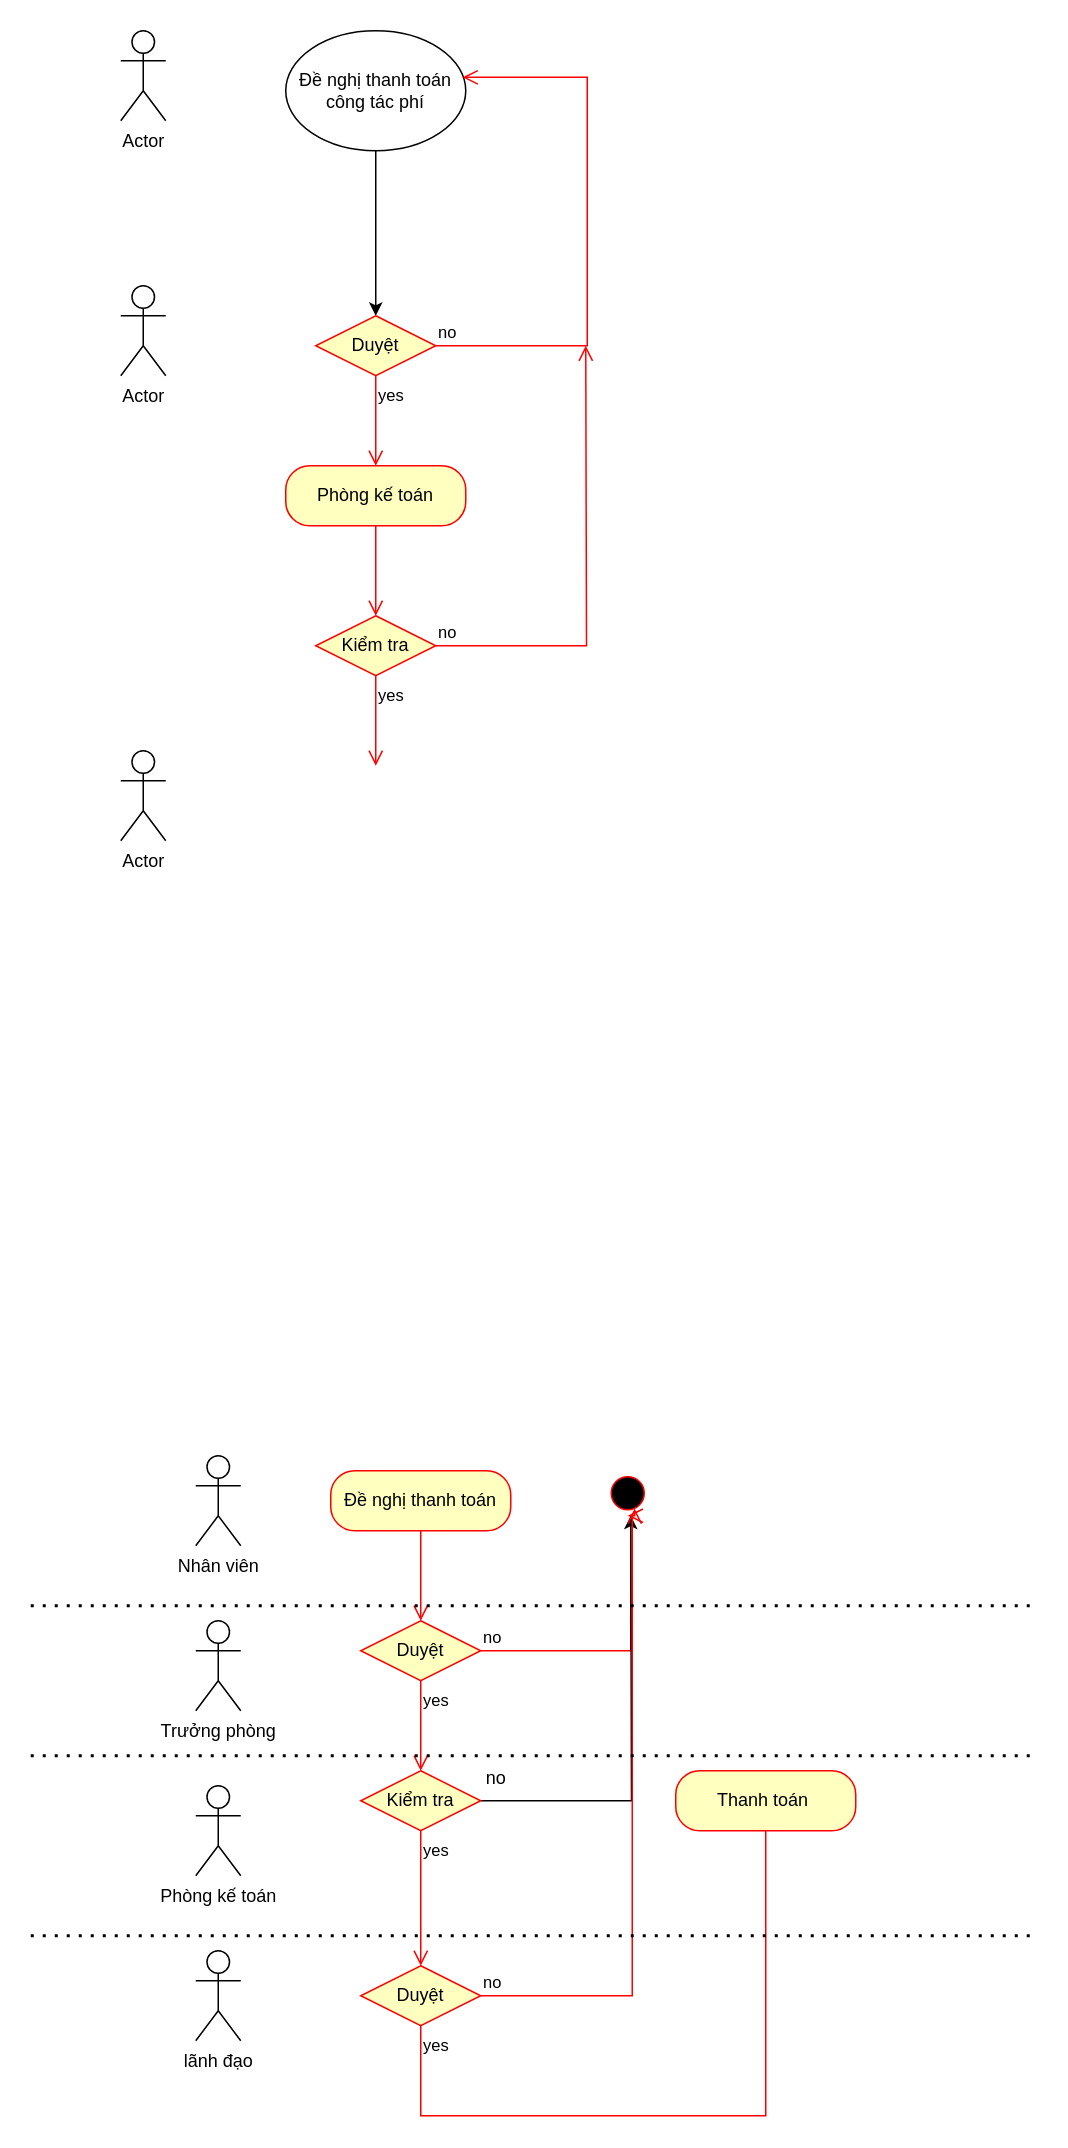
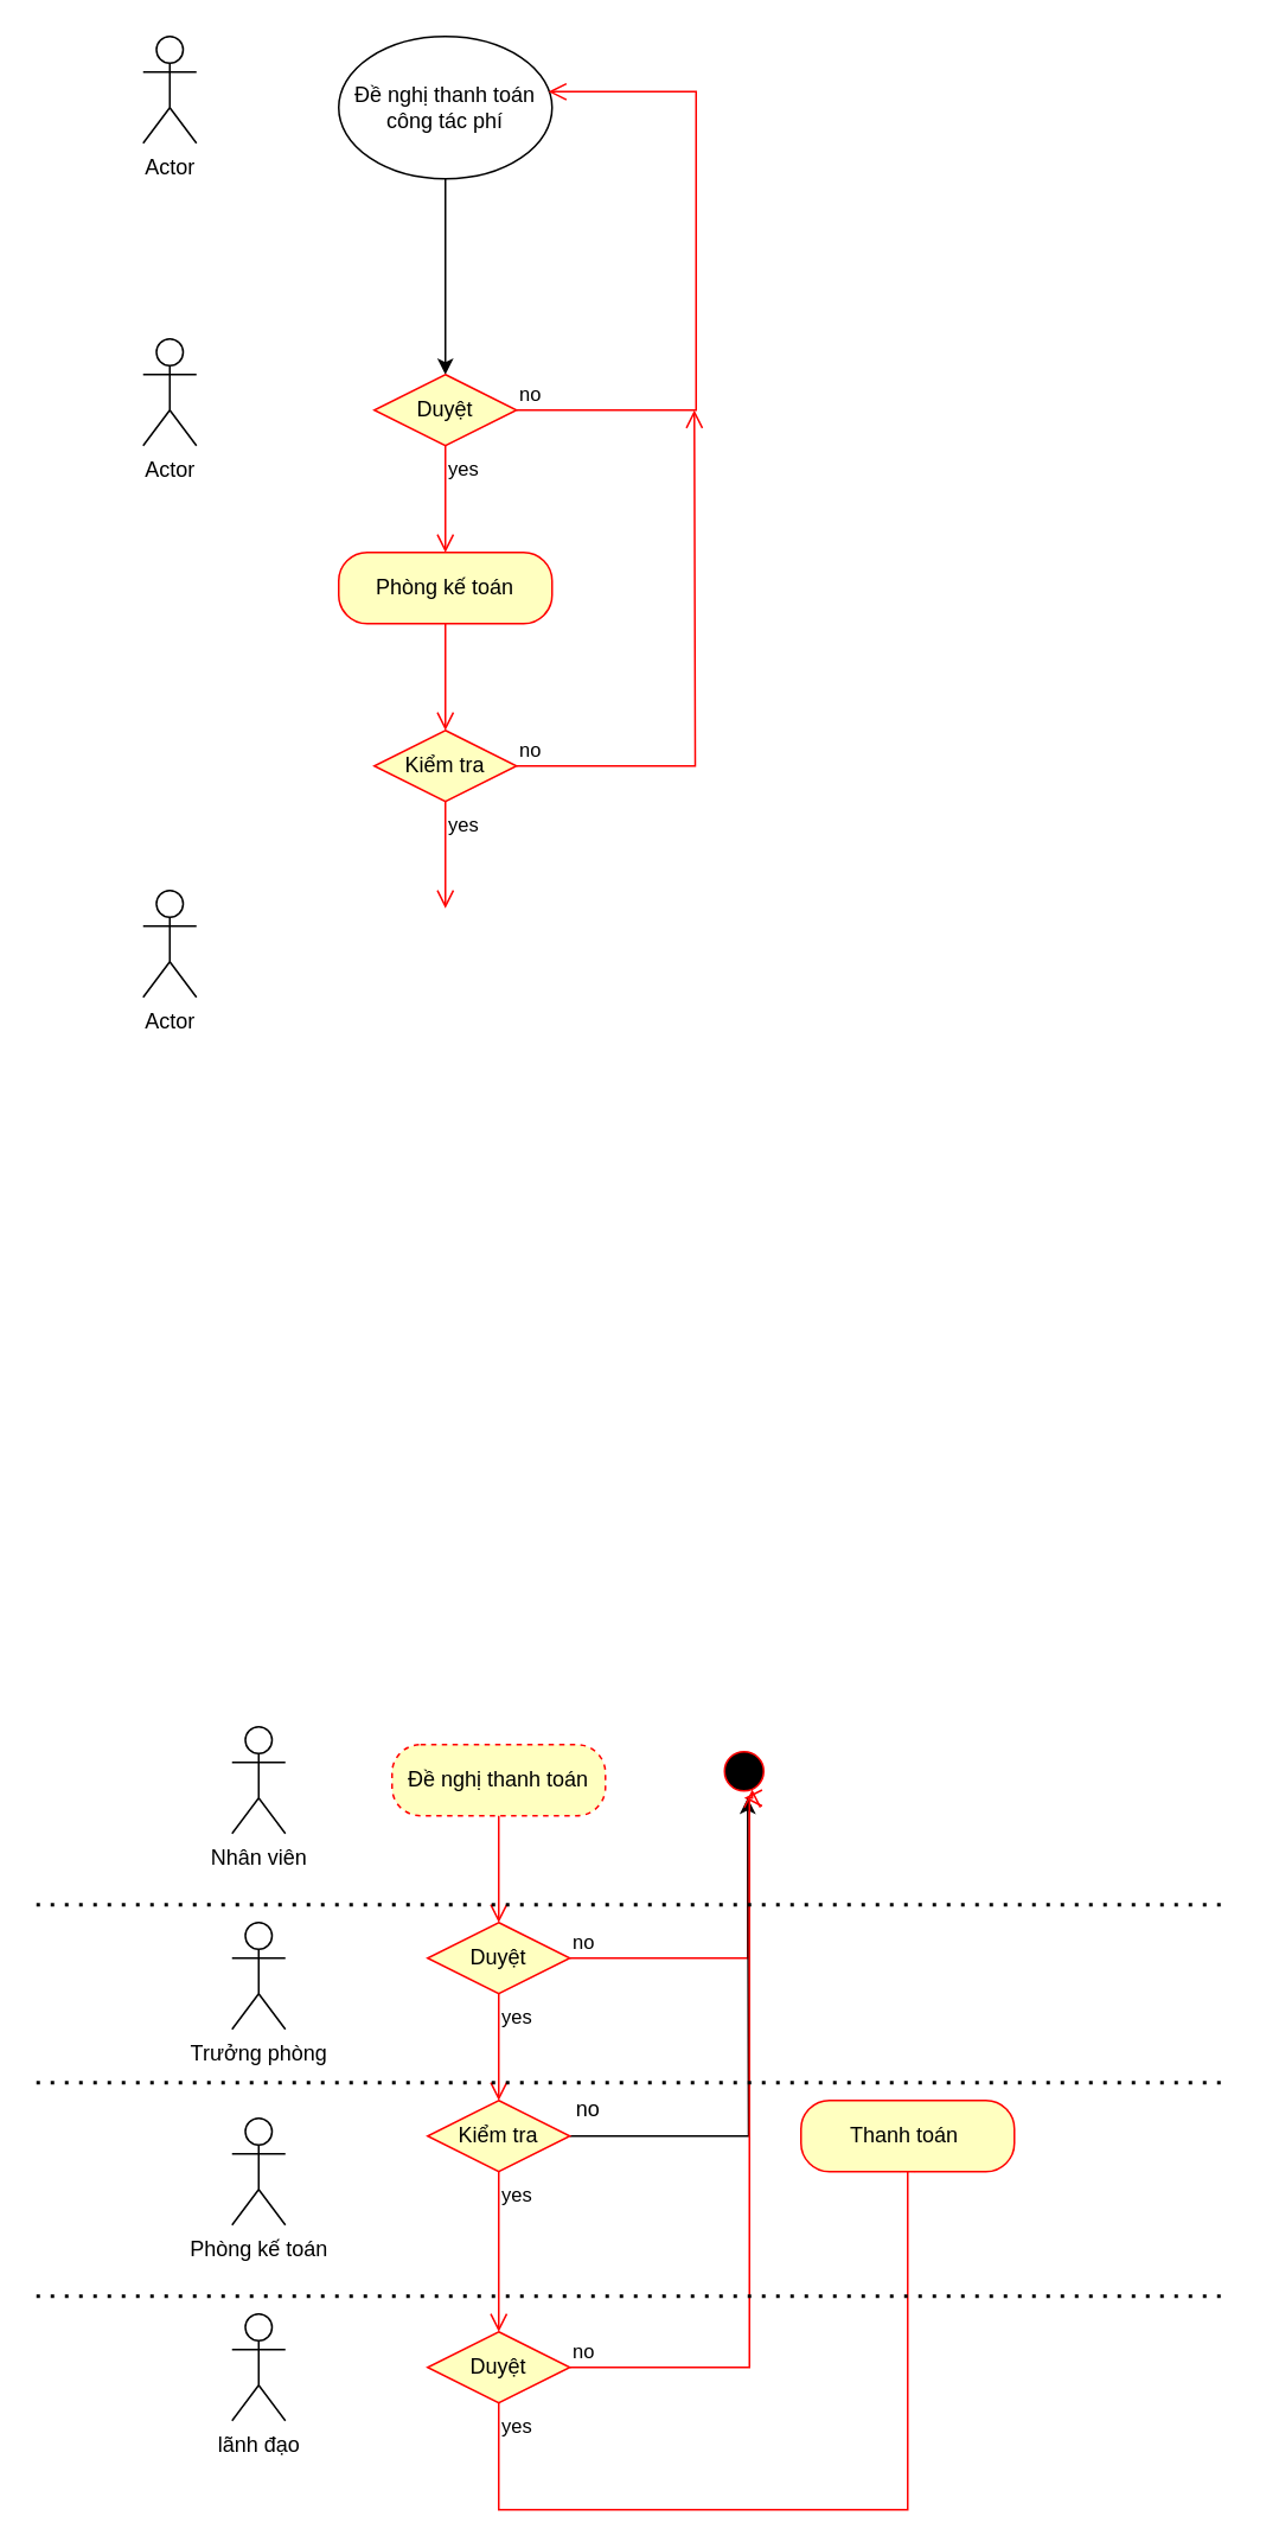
  <mxCell id="0" />
  <mxCell id="1" parent="0" />
  <mxCell id="2" value="Actor" style="shape=umlActor;verticalLabelPosition=bottom;verticalAlign=top;html=1;outlineConnect=0;" vertex="1" parent="1"><mxGeometry x="80" y="20" width="30" height="60" as="geometry" /></mxCell>
  <mxCell id="3" value="Actor" style="shape=umlActor;verticalLabelPosition=bottom;verticalAlign=top;html=1;outlineConnect=0;" vertex="1" parent="1"><mxGeometry x="80" y="190" width="30" height="60" as="geometry" /></mxCell>
  <mxCell id="4" style="edgeStyle=orthogonalEdgeStyle;rounded=0;orthogonalLoop=1;jettySize=auto;html=1;exitX=0.5;exitY=1;exitDx=0;exitDy=0;entryX=0.5;entryY=0;entryDx=0;entryDy=0;" edge="1" parent="1" source="5" target="6"><mxGeometry relative="1" as="geometry" /></mxCell>
  <mxCell id="5" value="Đề nghị thanh toán công tác phí" style="ellipse;whiteSpace=wrap;html=1;" vertex="1" parent="1"><mxGeometry x="190" y="20" width="120" height="80" as="geometry" /></mxCell>
  <mxCell id="6" value="Duyệt" style="rhombus;whiteSpace=wrap;html=1;fontColor=#000000;fillColor=#ffffc0;strokeColor=#ff0000;" vertex="1" parent="1"><mxGeometry x="210" y="210" width="80" height="40" as="geometry" /></mxCell>
  <mxCell id="7" value="no" style="edgeStyle=orthogonalEdgeStyle;html=1;align=left;verticalAlign=bottom;endArrow=open;endSize=8;strokeColor=#ff0000;rounded=0;entryX=0.983;entryY=0.388;entryDx=0;entryDy=0;entryPerimeter=0;" edge="1" source="6" parent="1" target="5"><mxGeometry x="-1" relative="1" as="geometry"><mxPoint x="390" y="40" as="targetPoint" /><Array as="points"><mxPoint x="391" y="230" /><mxPoint x="391" y="51" /></Array></mxGeometry></mxCell>
  <mxCell id="8" value="yes" style="edgeStyle=orthogonalEdgeStyle;html=1;align=left;verticalAlign=top;endArrow=open;endSize=8;strokeColor=#ff0000;rounded=0;" edge="1" source="6" parent="1"><mxGeometry x="-1" relative="1" as="geometry"><mxPoint x="250" y="310" as="targetPoint" /></mxGeometry></mxCell>
  <mxCell id="9" value="Kiểm tra" style="rhombus;whiteSpace=wrap;html=1;fontColor=#000000;fillColor=#ffffc0;strokeColor=#ff0000;" vertex="1" parent="1"><mxGeometry x="210" y="410" width="80" height="40" as="geometry" /></mxCell>
  <mxCell id="10" value="no" style="edgeStyle=orthogonalEdgeStyle;html=1;align=left;verticalAlign=bottom;endArrow=open;endSize=8;strokeColor=#ff0000;rounded=0;" edge="1" source="9" parent="1"><mxGeometry x="-1" relative="1" as="geometry"><mxPoint x="390" y="230" as="targetPoint" /></mxGeometry></mxCell>
  <mxCell id="11" value="yes" style="edgeStyle=orthogonalEdgeStyle;html=1;align=left;verticalAlign=top;endArrow=open;endSize=8;strokeColor=#ff0000;rounded=0;" edge="1" source="9" parent="1"><mxGeometry x="-1" relative="1" as="geometry"><mxPoint x="250" y="510" as="targetPoint" /></mxGeometry></mxCell>
  <mxCell id="12" value="Actor" style="shape=umlActor;verticalLabelPosition=bottom;verticalAlign=top;html=1;outlineConnect=0;" vertex="1" parent="1"><mxGeometry x="80" y="500" width="30" height="60" as="geometry" /></mxCell>
  <mxCell id="13" value="Phòng kế toán" style="rounded=1;whiteSpace=wrap;html=1;arcSize=40;fontColor=#000000;fillColor=#ffffc0;strokeColor=#ff0000;" vertex="1" parent="1"><mxGeometry x="190" y="310" width="120" height="40" as="geometry" /></mxCell>
  <mxCell id="14" value="" style="edgeStyle=orthogonalEdgeStyle;html=1;verticalAlign=bottom;endArrow=open;endSize=8;strokeColor=#ff0000;rounded=0;entryX=0.5;entryY=0;entryDx=0;entryDy=0;exitX=0.5;exitY=1;exitDx=0;exitDy=0;" edge="1" source="13" parent="1" target="9"><mxGeometry relative="1" as="geometry"><mxPoint x="249.5" y="390" as="targetPoint" /><mxPoint x="250" y="360" as="sourcePoint" /><Array as="points" /></mxGeometry></mxCell>
  <mxCell id="15" value="Nhân viên" style="shape=umlActor;verticalLabelPosition=bottom;verticalAlign=top;html=1;outlineConnect=0;" vertex="1" parent="1"><mxGeometry x="130" y="970" width="30" height="60" as="geometry" /></mxCell>
- <mxCell id="16" value="Đề nghị thanh toán" style="rounded=1;whiteSpace=wrap;html=1;arcSize=40;fontColor=#000000;fillColor=#ffffc0;strokeColor=#ff0000;" vertex="1" parent="1"><mxGeometry x="220" y="980" width="120" height="40" as="geometry" /></mxCell>
+ <mxCell id="16" value="Đề nghị thanh toán" style="rounded=1;whiteSpace=wrap;html=1;arcSize=40;fontColor=#000000;fillColor=#ffffc0;strokeColor=#ff0000;dashed=1;" vertex="1" parent="1"><mxGeometry x="220" y="980" width="120" height="40" as="geometry" /></mxCell>
  <mxCell id="17" value="" style="edgeStyle=orthogonalEdgeStyle;html=1;verticalAlign=bottom;endArrow=open;endSize=8;strokeColor=#ff0000;rounded=0;" edge="1" source="16" parent="1"><mxGeometry relative="1" as="geometry"><mxPoint x="280" y="1080" as="targetPoint" /></mxGeometry></mxCell>
  <mxCell id="18" value="Trưởng phòng" style="shape=umlActor;verticalLabelPosition=bottom;verticalAlign=top;html=1;" vertex="1" parent="1"><mxGeometry x="130" y="1080" width="30" height="60" as="geometry" /></mxCell>
  <mxCell id="19" value="Duyệt" style="rhombus;whiteSpace=wrap;html=1;fontColor=#000000;fillColor=#ffffc0;strokeColor=#ff0000;" vertex="1" parent="1"><mxGeometry x="240" y="1080" width="80" height="40" as="geometry" /></mxCell>
  <mxCell id="20" value="no" style="edgeStyle=orthogonalEdgeStyle;html=1;align=left;verticalAlign=bottom;endArrow=open;endSize=8;strokeColor=#ff0000;rounded=0;entryX=0.5;entryY=1;entryDx=0;entryDy=0;" edge="1" source="19" parent="1" target="22"><mxGeometry x="-1" relative="1" as="geometry"><mxPoint x="420" y="1100" as="targetPoint" /><Array as="points"><mxPoint x="420" y="1100" /><mxPoint x="420" y="1010" /></Array></mxGeometry></mxCell>
  <mxCell id="21" value="yes" style="edgeStyle=orthogonalEdgeStyle;html=1;align=left;verticalAlign=top;endArrow=open;endSize=8;strokeColor=#ff0000;rounded=0;" edge="1" source="19" parent="1"><mxGeometry x="-1" relative="1" as="geometry"><mxPoint x="280" y="1180" as="targetPoint" /></mxGeometry></mxCell>
  <mxCell id="22" value="" style="ellipse;html=1;shape=startState;fillColor=#000000;strokeColor=#ff0000;" vertex="1" parent="1"><mxGeometry x="403" y="980" width="30" height="30" as="geometry" /></mxCell>
  <mxCell id="23" value="Phòng kế toán" style="shape=umlActor;verticalLabelPosition=bottom;verticalAlign=top;html=1;outlineConnect=0;" vertex="1" parent="1"><mxGeometry x="130" y="1190" width="30" height="60" as="geometry" /></mxCell>
  <mxCell id="24" style="edgeStyle=orthogonalEdgeStyle;rounded=0;orthogonalLoop=1;jettySize=auto;html=1;exitX=1;exitY=0.5;exitDx=0;exitDy=0;" edge="1" parent="1" source="25"><mxGeometry relative="1" as="geometry"><mxPoint x="420" y="1010" as="targetPoint" /></mxGeometry></mxCell>
  <mxCell id="25" value="Kiểm tra" style="rhombus;whiteSpace=wrap;html=1;fontColor=#000000;fillColor=#ffffc0;strokeColor=#ff0000;" vertex="1" parent="1"><mxGeometry x="240" y="1180" width="80" height="40" as="geometry" /></mxCell>
  <mxCell id="26" value="yes" style="edgeStyle=orthogonalEdgeStyle;html=1;align=left;verticalAlign=top;endArrow=open;endSize=8;strokeColor=#ff0000;rounded=0;entryX=0.5;entryY=0;entryDx=0;entryDy=0;" edge="1" source="25" parent="1" target="29"><mxGeometry x="-1" relative="1" as="geometry"><mxPoint x="280" y="1280" as="targetPoint" /></mxGeometry></mxCell>
  <mxCell id="27" value="no" style="text;html=1;align=center;verticalAlign=middle;resizable=0;points=[];autosize=1;strokeColor=none;fillColor=none;" vertex="1" parent="1"><mxGeometry x="310" y="1170" width="40" height="30" as="geometry" /></mxCell>
  <mxCell id="28" value="lãnh đạo" style="shape=umlActor;verticalLabelPosition=bottom;verticalAlign=top;html=1;outlineConnect=0;" vertex="1" parent="1"><mxGeometry x="130" y="1300" width="30" height="60" as="geometry" /></mxCell>
  <mxCell id="29" value="Duyệt" style="rhombus;whiteSpace=wrap;html=1;fontColor=#000000;fillColor=#ffffc0;strokeColor=#ff0000;" vertex="1" parent="1"><mxGeometry x="240" y="1310" width="80" height="40" as="geometry" /></mxCell>
  <mxCell id="30" value="no" style="edgeStyle=orthogonalEdgeStyle;html=1;align=left;verticalAlign=bottom;endArrow=open;endSize=8;strokeColor=#ff0000;rounded=0;entryX=0.652;entryY=0.84;entryDx=0;entryDy=0;entryPerimeter=0;" edge="1" source="29" parent="1" target="22"><mxGeometry x="-1" relative="1" as="geometry"><mxPoint x="420" y="1200" as="targetPoint" /><Array as="points"><mxPoint x="421" y="1330" /><mxPoint x="421" y="1010" /><mxPoint x="423" y="1010" /><mxPoint x="423" y="1005" /></Array></mxGeometry></mxCell>
  <mxCell id="31" value="yes" style="edgeStyle=orthogonalEdgeStyle;html=1;align=left;verticalAlign=top;endArrow=open;endSize=8;strokeColor=#ff0000;rounded=0;" edge="1" source="29" parent="1"><mxGeometry x="-1" relative="1" as="geometry"><mxPoint x="510" y="1210" as="targetPoint" /><Array as="points"><mxPoint x="280" y="1410" /></Array></mxGeometry></mxCell>
  <mxCell id="32" value="Thanh toán&amp;nbsp;" style="rounded=1;whiteSpace=wrap;html=1;arcSize=40;fontColor=#000000;fillColor=#ffffc0;strokeColor=#ff0000;" vertex="1" parent="1"><mxGeometry x="450" y="1180" width="120" height="40" as="geometry" /></mxCell>
  <mxCell id="33" value="" style="endArrow=none;dashed=1;html=1;dashPattern=1 3;strokeWidth=2;rounded=0;" edge="1" parent="1"><mxGeometry width="50" height="50" relative="1" as="geometry"><mxPoint x="20" y="1070" as="sourcePoint" /><mxPoint x="690" y="1070" as="targetPoint" /></mxGeometry></mxCell>
  <mxCell id="34" value="" style="endArrow=none;dashed=1;html=1;dashPattern=1 3;strokeWidth=2;rounded=0;" edge="1" parent="1"><mxGeometry width="50" height="50" relative="1" as="geometry"><mxPoint x="20" y="1170" as="sourcePoint" /><mxPoint x="690" y="1170" as="targetPoint" /></mxGeometry></mxCell>
  <mxCell id="35" value="" style="endArrow=none;dashed=1;html=1;dashPattern=1 3;strokeWidth=2;rounded=0;" edge="1" parent="1"><mxGeometry width="50" height="50" relative="1" as="geometry"><mxPoint x="20" y="1290" as="sourcePoint" /><mxPoint x="690" y="1290" as="targetPoint" /></mxGeometry></mxCell>
